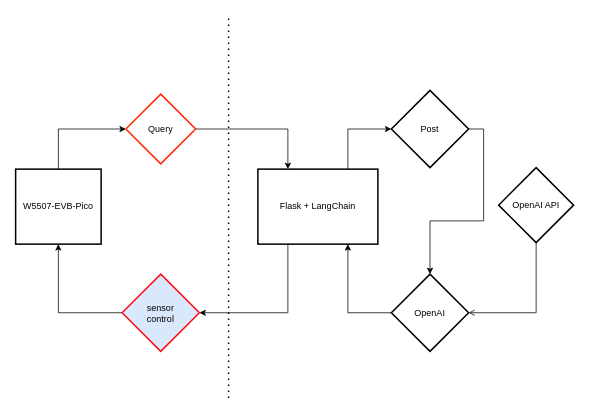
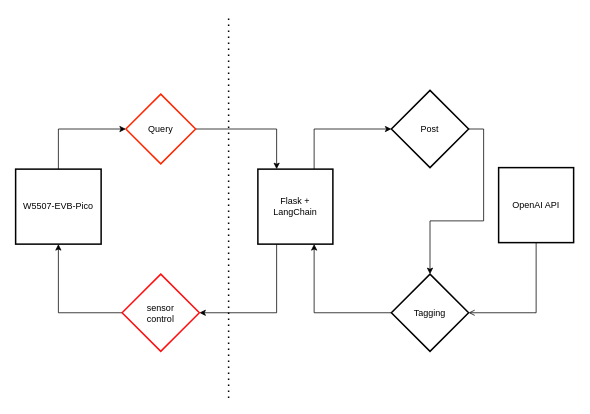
  <mxCell id="0" />
  <mxCell id="1" parent="0" />
  <mxCell id="2" style="edgeStyle=orthogonalEdgeStyle;rounded=0;orthogonalLoop=1;jettySize=auto;html=1;exitX=0.5;exitY=0;exitDx=0;exitDy=0;entryX=0;entryY=0.5;entryDx=0;entryDy=0;" edge="1" parent="1" source="3" target="5"><mxGeometry relative="1" as="geometry" /></mxCell>
  <mxCell id="3" value="W5507-EVB-Pico" style="whiteSpace=wrap;strokeWidth=2;" vertex="1" parent="1"><mxGeometry x="20" y="225" width="114" height="100" as="geometry" /></mxCell>
  <mxCell id="4" style="edgeStyle=orthogonalEdgeStyle;rounded=0;orthogonalLoop=1;jettySize=auto;html=1;exitX=1;exitY=0.5;exitDx=0;exitDy=0;entryX=0.25;entryY=0;entryDx=0;entryDy=0;" edge="1" parent="1" source="5" target="10"><mxGeometry relative="1" as="geometry" /></mxCell>
  <mxCell id="5" value="Query" style="rhombus;strokeWidth=2;whiteSpace=wrap;strokeColor=#ff2600;" vertex="1" parent="1"><mxGeometry x="167" y="125" width="93" height="93" as="geometry" /></mxCell>
  <mxCell id="6" style="edgeStyle=orthogonalEdgeStyle;rounded=0;orthogonalLoop=1;jettySize=auto;html=1;exitX=1;exitY=0.5;exitDx=0;exitDy=0;" edge="1" parent="1" source="7" target="14"><mxGeometry relative="1" as="geometry" /></mxCell>
  <mxCell id="7" value="Post" style="rhombus;strokeWidth=2;whiteSpace=wrap;" vertex="1" parent="1"><mxGeometry x="521" y="120" width="103" height="103" as="geometry" /></mxCell>
  <mxCell id="8" style="edgeStyle=orthogonalEdgeStyle;rounded=0;orthogonalLoop=1;jettySize=auto;html=1;exitX=0.75;exitY=0;exitDx=0;exitDy=0;entryX=0;entryY=0.5;entryDx=0;entryDy=0;" edge="1" parent="1" source="10" target="7"><mxGeometry relative="1" as="geometry" /></mxCell>
  <mxCell id="9" style="edgeStyle=orthogonalEdgeStyle;rounded=0;orthogonalLoop=1;jettySize=auto;html=1;exitX=0.25;exitY=1;exitDx=0;exitDy=0;entryX=1;entryY=0.5;entryDx=0;entryDy=0;" edge="1" parent="1" source="10" target="16"><mxGeometry relative="1" as="geometry" /></mxCell>
- <mxCell id="10" value="Flask + LangChain" style="whiteSpace=wrap;strokeWidth=2;" vertex="1" parent="1"><mxGeometry x="343" y="225" width="160" height="100" as="geometry" /></mxCell>
+ <mxCell id="10" value="Flask + LangChain" style="whiteSpace=wrap;strokeWidth=2;" vertex="1" parent="1"><mxGeometry x="343" y="225" width="100" height="100" as="geometry" /></mxCell>
  <mxCell id="11" style="edgeStyle=orthogonalEdgeStyle;rounded=0;orthogonalLoop=1;jettySize=auto;html=1;exitX=0.5;exitY=1;exitDx=0;exitDy=0;entryX=1;entryY=0.5;entryDx=0;entryDy=0;endArrow=open;" edge="1" parent="1" source="12" target="14"><mxGeometry relative="1" as="geometry" /></mxCell>
- <mxCell id="12" value="OpenAI API" style="rhombus;whiteSpace=wrap;strokeWidth=2;" vertex="1" parent="1"><mxGeometry x="664" y="223" width="100" height="100" as="geometry" /></mxCell>
+ <mxCell id="12" value="OpenAI API" style="whiteSpace=wrap;strokeWidth=2;" vertex="1" parent="1"><mxGeometry x="664" y="223" width="100" height="100" as="geometry" /></mxCell>
  <mxCell id="13" style="edgeStyle=orthogonalEdgeStyle;rounded=0;orthogonalLoop=1;jettySize=auto;html=1;exitX=0;exitY=0.5;exitDx=0;exitDy=0;entryX=0.75;entryY=1;entryDx=0;entryDy=0;" edge="1" parent="1" source="14" target="10"><mxGeometry relative="1" as="geometry" /></mxCell>
- <mxCell id="14" value="OpenAI" style="rhombus;strokeWidth=2;whiteSpace=wrap;" vertex="1" parent="1"><mxGeometry x="521" y="365" width="103" height="103" as="geometry" /></mxCell>
+ <mxCell id="14" value="Tagging" style="rhombus;strokeWidth=2;whiteSpace=wrap;" vertex="1" parent="1"><mxGeometry x="521" y="365" width="103" height="103" as="geometry" /></mxCell>
  <mxCell id="15" style="edgeStyle=orthogonalEdgeStyle;rounded=0;orthogonalLoop=1;jettySize=auto;html=1;exitX=0;exitY=0.5;exitDx=0;exitDy=0;entryX=0.5;entryY=1;entryDx=0;entryDy=0;" edge="1" parent="1" source="16" target="3"><mxGeometry relative="1" as="geometry" /></mxCell>
- <mxCell id="16" value="sensor &#10;control" style="rhombus;strokeWidth=2;whiteSpace=wrap;strokeColor=#FF0F0F;fillColor=#dae8fc;" vertex="1" parent="1"><mxGeometry x="162" y="365" width="103" height="103" as="geometry" /></mxCell>
+ <mxCell id="16" value="sensor &#10;control" style="rhombus;strokeWidth=2;whiteSpace=wrap;strokeColor=#FF0F0F;" vertex="1" parent="1"><mxGeometry x="162" y="365" width="103" height="103" as="geometry" /></mxCell>
  <mxCell id="17" value="" style="endArrow=none;dashed=1;html=1;dashPattern=1 3;strokeWidth=2;rounded=0;" edge="1" parent="1"><mxGeometry width="50" height="50" relative="1" as="geometry"><mxPoint x="304" y="530" as="sourcePoint" /><mxPoint x="304" y="20" as="targetPoint" /></mxGeometry></mxCell>
